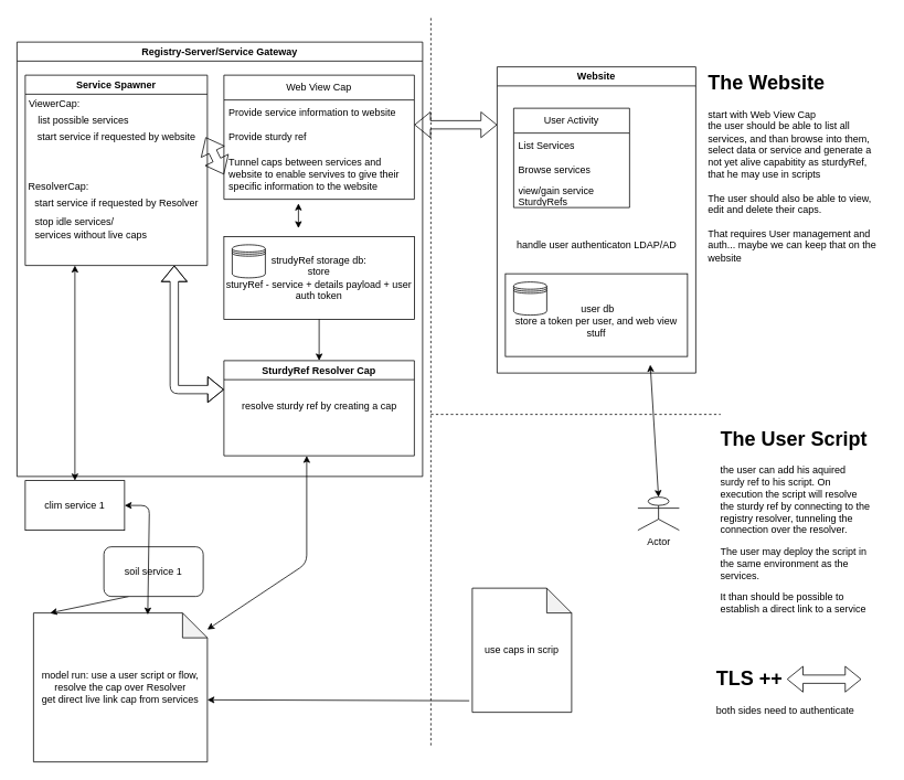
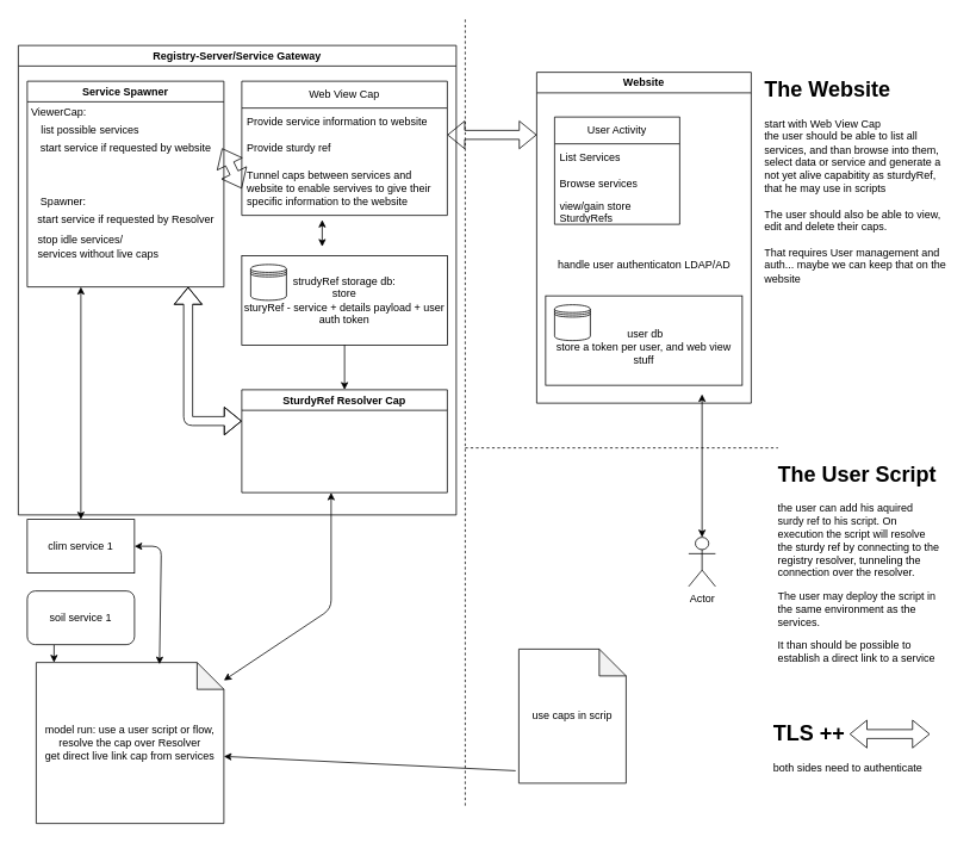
  <mxCell id="0" />
  <mxCell id="1" parent="0" />
  <mxCell id="2" value="Website" style="swimlane;whiteSpace=wrap;html=1;" vertex="1" parent="1"><mxGeometry x="600" y="80" width="240" height="370" as="geometry" /></mxCell>
  <mxCell id="3" value="User Activity" style="swimlane;fontStyle=0;childLayout=stackLayout;horizontal=1;startSize=30;horizontalStack=0;resizeParent=1;resizeParentMax=0;resizeLast=0;collapsible=1;marginBottom=0;whiteSpace=wrap;html=1;" vertex="1" parent="2"><mxGeometry x="20" y="50" width="140" height="120" as="geometry" /></mxCell>
  <mxCell id="4" value="List Services" style="text;strokeColor=none;fillColor=none;align=left;verticalAlign=middle;spacingLeft=4;spacingRight=4;overflow=hidden;points=[[0,0.5],[1,0.5]];portConstraint=eastwest;rotatable=0;whiteSpace=wrap;html=1;" vertex="1" parent="3"><mxGeometry y="30" width="140" height="30" as="geometry" /></mxCell>
  <mxCell id="5" value="Browse services" style="text;strokeColor=none;fillColor=none;align=left;verticalAlign=middle;spacingLeft=4;spacingRight=4;overflow=hidden;points=[[0,0.5],[1,0.5]];portConstraint=eastwest;rotatable=0;whiteSpace=wrap;html=1;" vertex="1" parent="3"><mxGeometry y="60" width="140" height="30" as="geometry" /></mxCell>
- <mxCell id="6" value="view/gain service SturdyRefs" style="text;strokeColor=none;fillColor=none;align=left;verticalAlign=middle;spacingLeft=4;spacingRight=4;overflow=hidden;points=[[0,0.5],[1,0.5]];portConstraint=eastwest;rotatable=0;whiteSpace=wrap;html=1;" vertex="1" parent="3"><mxGeometry y="90" width="140" height="30" as="geometry" /></mxCell>
+ <mxCell id="6" value="view/gain store SturdyRefs" style="text;strokeColor=none;fillColor=none;align=left;verticalAlign=middle;spacingLeft=4;spacingRight=4;overflow=hidden;points=[[0,0.5],[1,0.5]];portConstraint=eastwest;rotatable=0;whiteSpace=wrap;html=1;" vertex="1" parent="3"><mxGeometry y="90" width="140" height="30" as="geometry" /></mxCell>
  <mxCell id="7" value="handle user authenticaton LDAP/AD" style="text;html=1;align=center;verticalAlign=middle;resizable=0;points=[];autosize=1;strokeColor=none;fillColor=none;" vertex="1" parent="2"><mxGeometry x="10" y="200" width="220" height="30" as="geometry" /></mxCell>
  <mxCell id="8" value="&lt;br&gt;&amp;nbsp;user db&lt;br&gt;store a token per user, and web view stuff" style="rounded=0;whiteSpace=wrap;html=1;" vertex="1" parent="2"><mxGeometry x="10" y="250" width="220" height="100" as="geometry" /></mxCell>
  <mxCell id="9" value="" style="shape=datastore;whiteSpace=wrap;html=1;" vertex="1" parent="2"><mxGeometry x="20" y="260" width="40" height="40" as="geometry" /></mxCell>
  <mxCell id="10" value="Registry-Server/Service Gateway" style="swimlane;whiteSpace=wrap;html=1;" vertex="1" parent="1"><mxGeometry x="20" y="50" width="490" height="525" as="geometry" /></mxCell>
  <mxCell id="11" value="Web View Cap" style="swimlane;fontStyle=0;childLayout=stackLayout;horizontal=1;startSize=30;horizontalStack=0;resizeParent=1;resizeParentMax=0;resizeLast=0;collapsible=1;marginBottom=0;whiteSpace=wrap;html=1;" vertex="1" parent="10"><mxGeometry x="250" y="40" width="230" height="150" as="geometry" /></mxCell>
  <mxCell id="12" value="Provide service information to website&lt;br&gt;&lt;br&gt;Provide sturdy ref" style="text;strokeColor=none;fillColor=none;align=left;verticalAlign=middle;spacingLeft=4;spacingRight=4;overflow=hidden;points=[[0,0.5],[1,0.5]];portConstraint=eastwest;rotatable=0;whiteSpace=wrap;html=1;" vertex="1" parent="11"><mxGeometry y="30" width="230" height="60" as="geometry" /></mxCell>
  <mxCell id="13" value="Tunnel caps between services and website to enable servives to give their specific information to the website" style="text;strokeColor=none;fillColor=none;align=left;verticalAlign=middle;spacingLeft=4;spacingRight=4;overflow=hidden;points=[[0,0.5],[1,0.5]];portConstraint=eastwest;rotatable=0;whiteSpace=wrap;html=1;" vertex="1" parent="11"><mxGeometry y="90" width="230" height="60" as="geometry" /></mxCell>
  <mxCell id="14" value="" style="endArrow=classic;startArrow=classic;html=1;" edge="1" parent="11"><mxGeometry width="50" height="50" relative="1" as="geometry"><mxPoint x="90" y="185" as="sourcePoint" /><mxPoint x="90" y="155" as="targetPoint" /></mxGeometry></mxCell>
  <mxCell id="15" value="strudyRef storage db:&lt;br&gt;store&lt;br&gt;sturyRef - service + details payload + user auth token" style="rounded=0;whiteSpace=wrap;html=1;" vertex="1" parent="10"><mxGeometry x="250" y="235" width="230" height="100" as="geometry" /></mxCell>
  <mxCell id="16" value="SturdyRef Resolver Cap" style="swimlane;whiteSpace=wrap;html=1;" vertex="1" parent="10"><mxGeometry x="250" y="385" width="230" height="115" as="geometry" /></mxCell>
- <mxCell id="17" value="resolve sturdy ref by creating a cap" style="text;html=1;align=center;verticalAlign=middle;resizable=0;points=[];autosize=1;strokeColor=none;fillColor=none;" vertex="1" parent="16"><mxGeometry x="10" y="40" width="210" height="30" as="geometry" /></mxCell>
  <mxCell id="18" value="" style="shape=datastore;whiteSpace=wrap;html=1;" vertex="1" parent="10"><mxGeometry x="260" y="245" width="40" height="40" as="geometry" /></mxCell>
  <mxCell id="19" value="" style="endArrow=classic;html=1;exitX=0.5;exitY=1;exitDx=0;exitDy=0;" edge="1" parent="10" source="15" target="16"><mxGeometry width="50" height="50" relative="1" as="geometry"><mxPoint x="470" y="305" as="sourcePoint" /><mxPoint x="520" y="255" as="targetPoint" /></mxGeometry></mxCell>
  <mxCell id="20" value="Service Spawner" style="swimlane;whiteSpace=wrap;html=1;" vertex="1" parent="10"><mxGeometry x="10" y="40" width="220" height="230" as="geometry" /></mxCell>
  <mxCell id="21" value="list possible services" style="text;html=1;align=center;verticalAlign=middle;resizable=0;points=[];autosize=1;strokeColor=none;fillColor=none;" vertex="1" parent="20"><mxGeometry x="5" y="40" width="130" height="30" as="geometry" /></mxCell>
  <mxCell id="22" value="start service if requested by Resolver" style="text;html=1;align=center;verticalAlign=middle;resizable=0;points=[];autosize=1;strokeColor=none;fillColor=none;" vertex="1" parent="20"><mxGeometry y="140" width="220" height="30" as="geometry" /></mxCell>
  <mxCell id="23" value="stop idle services/&amp;nbsp; &lt;br&gt;services without live caps" style="text;html=1;align=left;verticalAlign=middle;resizable=0;points=[];autosize=1;strokeColor=none;fillColor=none;" vertex="1" parent="20"><mxGeometry x="10" y="165" width="160" height="40" as="geometry" /></mxCell>
  <mxCell id="24" value="ViewerCap:" style="text;html=1;align=center;verticalAlign=middle;resizable=0;points=[];autosize=1;strokeColor=none;fillColor=none;" vertex="1" parent="20"><mxGeometry x="-10" y="20" width="90" height="30" as="geometry" /></mxCell>
  <mxCell id="25" value="start service if requested by website" style="text;html=1;align=center;verticalAlign=middle;resizable=0;points=[];autosize=1;strokeColor=none;fillColor=none;" vertex="1" parent="20"><mxGeometry x="5" y="60" width="210" height="30" as="geometry" /></mxCell>
- <mxCell id="26" value="ResolverCap:" style="text;html=1;align=center;verticalAlign=middle;resizable=0;points=[];autosize=1;strokeColor=none;fillColor=none;" vertex="1" parent="20"><mxGeometry x="-10" y="120" width="100" height="30" as="geometry" /></mxCell>
+ <mxCell id="26" value="Spawner:" style="text;html=1;align=center;verticalAlign=middle;resizable=0;points=[];autosize=1;strokeColor=none;fillColor=none;" vertex="1" parent="20"><mxGeometry x="-10" y="120" width="100" height="30" as="geometry" /></mxCell>
  <mxCell id="27" value="" style="shape=flexArrow;endArrow=classic;startArrow=classic;html=1;exitX=1.014;exitY=0.5;exitDx=0;exitDy=0;exitPerimeter=0;entryX=0;entryY=0.5;entryDx=0;entryDy=0;" edge="1" parent="10" source="25" target="13"><mxGeometry width="100" height="100" relative="1" as="geometry"><mxPoint x="470" y="320" as="sourcePoint" /><mxPoint x="570" y="220" as="targetPoint" /></mxGeometry></mxCell>
  <mxCell id="28" value="" style="shape=flexArrow;endArrow=classic;startArrow=classic;html=1;" edge="1" parent="10"><mxGeometry width="100" height="100" relative="1" as="geometry"><mxPoint x="190" y="270" as="sourcePoint" /><mxPoint x="250" y="420" as="targetPoint" /><Array as="points"><mxPoint x="190" y="420" /></Array></mxGeometry></mxCell>
  <mxCell id="29" value="" style="endArrow=none;dashed=1;html=1;" edge="1" parent="1"><mxGeometry width="50" height="50" relative="1" as="geometry"><mxPoint x="520" y="900" as="sourcePoint" /><mxPoint x="520" y="20" as="targetPoint" /></mxGeometry></mxCell>
  <mxCell id="30" value="" style="endArrow=none;dashed=1;html=1;" edge="1" parent="1"><mxGeometry width="50" height="50" relative="1" as="geometry"><mxPoint x="520" y="500" as="sourcePoint" /><mxPoint x="870" y="500" as="targetPoint" /></mxGeometry></mxCell>
- <mxCell id="31" value="Actor" style="shape=umlActor;verticalLabelPosition=bottom;verticalAlign=top;html=1;outlineConnect=0;" vertex="1" parent="1"><mxGeometry x="770" y="600" width="50" height="40" as="geometry" /></mxCell>
- <mxCell id="32" value="use caps in scrip" style="shape=note;whiteSpace=wrap;html=1;backgroundOutline=1;darkOpacity=0.05;" vertex="1" parent="1"><mxGeometry x="570" y="710" width="120" height="150" as="geometry" /></mxCell>
+ <mxCell id="31" value="Actor" style="shape=umlActor;verticalLabelPosition=bottom;verticalAlign=top;html=1;outlineConnect=0;" vertex="1" parent="1"><mxGeometry x="770" y="600" width="30" height="55" as="geometry" /></mxCell>
+ <mxCell id="32" value="use caps in scrip" style="shape=note;whiteSpace=wrap;html=1;backgroundOutline=1;darkOpacity=0.05;" vertex="1" parent="1"><mxGeometry x="580" y="725" width="120" height="150" as="geometry" /></mxCell>
  <mxCell id="33" value="" style="endArrow=classic;startArrow=classic;html=1;exitX=0.5;exitY=0;exitDx=0;exitDy=0;exitPerimeter=0;" edge="1" parent="1" source="31"><mxGeometry width="50" height="50" relative="1" as="geometry"><mxPoint x="520" y="500" as="sourcePoint" /><mxPoint x="785" y="440" as="targetPoint" /></mxGeometry></mxCell>
  <mxCell id="34" value="model run: use a user script or flow,&lt;br&gt;resolve the cap over Resolver&lt;br&gt;get direct live link cap from services" style="shape=note;whiteSpace=wrap;html=1;backgroundOutline=1;darkOpacity=0.05;" vertex="1" parent="1"><mxGeometry x="40" y="740" width="210" height="180" as="geometry" /></mxCell>
  <mxCell id="35" value="&lt;h1&gt;The Website&lt;/h1&gt;&lt;div&gt;start with Web View Cap&lt;/div&gt;&lt;div&gt;the user should be able to list all services, and than browse into them, select data or service and generate a not yet alive capabitity as sturdyRef, that he may use in scripts&lt;/div&gt;&lt;div&gt;&lt;br&gt;&lt;/div&gt;&lt;div&gt;The user should also be able to view, edit and delete their caps.&lt;/div&gt;&lt;div&gt;&lt;br&gt;&lt;/div&gt;&lt;div&gt;That requires User management and auth... maybe we can keep that on the website&lt;/div&gt;&lt;div&gt;&lt;br&gt;&lt;/div&gt;" style="text;html=1;strokeColor=none;fillColor=none;spacing=5;spacingTop=-20;whiteSpace=wrap;overflow=hidden;rounded=0;" vertex="1" parent="1"><mxGeometry x="850" y="80" width="220" height="260" as="geometry" /></mxCell>
  <mxCell id="36" value="&lt;h1&gt;The User Script&lt;/h1&gt;&lt;p&gt;the user can add his aquired surdy ref to his script. On execution the script will resolve the sturdy ref by connecting to the registry resolver, tunneling the connection over the resolver.&lt;/p&gt;&lt;p&gt;The user may deploy the script in the same environment as the services.&amp;nbsp;&lt;/p&gt;&lt;p&gt;It than should be possible to establish a direct link to a service&lt;/p&gt;" style="text;html=1;strokeColor=none;fillColor=none;spacing=5;spacingTop=-20;whiteSpace=wrap;overflow=hidden;rounded=0;" vertex="1" parent="1"><mxGeometry x="865" y="510" width="190" height="250" as="geometry" /></mxCell>
  <mxCell id="37" value="" style="endArrow=classic;html=1;entryX=0;entryY=0;entryDx=210;entryDy=105;entryPerimeter=0;exitX=-0.03;exitY=0.907;exitDx=0;exitDy=0;exitPerimeter=0;" edge="1" parent="1" source="32" target="34"><mxGeometry width="50" height="50" relative="1" as="geometry"><mxPoint x="490" y="370" as="sourcePoint" /><mxPoint x="540" y="320" as="targetPoint" /></mxGeometry></mxCell>
  <mxCell id="38" value="" style="endArrow=classic;html=1;entryX=0.095;entryY=0;entryDx=0;entryDy=0;entryPerimeter=0;exitX=0.25;exitY=1;exitDx=0;exitDy=0;" edge="1" parent="1" source="42" target="34"><mxGeometry width="50" height="50" relative="1" as="geometry"><mxPoint x="490" y="360" as="sourcePoint" /><mxPoint x="540" y="310" as="targetPoint" /></mxGeometry></mxCell>
  <mxCell id="39" value="" style="endArrow=classic;startArrow=classic;html=1;" edge="1" parent="1" source="34"><mxGeometry width="50" height="50" relative="1" as="geometry"><mxPoint x="490" y="350" as="sourcePoint" /><mxPoint x="370" y="550" as="targetPoint" /><Array as="points"><mxPoint x="370" y="680" /></Array></mxGeometry></mxCell>
  <mxCell id="40" value="" style="shape=flexArrow;endArrow=classic;startArrow=classic;html=1;" edge="1" parent="1" source="12"><mxGeometry width="100" height="100" relative="1" as="geometry"><mxPoint x="460" y="370" as="sourcePoint" /><mxPoint x="600" y="150" as="targetPoint" /></mxGeometry></mxCell>
  <mxCell id="41" value="clim service 1" style="whiteSpace=wrap;html=1;rounded=0;" vertex="1" parent="1"><mxGeometry x="30" y="580" width="120" height="60" as="geometry" /></mxCell>
- <mxCell id="42" value="soil service 1" style="rounded=1;whiteSpace=wrap;html=1;" vertex="1" parent="1"><mxGeometry x="125" y="660" width="120" height="60" as="geometry" /></mxCell>
+ <mxCell id="42" value="soil service 1" style="rounded=1;whiteSpace=wrap;html=1;" vertex="1" parent="1"><mxGeometry x="30" y="660" width="120" height="60" as="geometry" /></mxCell>
  <mxCell id="43" value="" style="endArrow=classic;startArrow=classic;html=1;exitX=1;exitY=0.5;exitDx=0;exitDy=0;entryX=0.657;entryY=0.011;entryDx=0;entryDy=0;entryPerimeter=0;" edge="1" parent="1" source="41" target="34"><mxGeometry width="50" height="50" relative="1" as="geometry"><mxPoint x="370" y="540" as="sourcePoint" /><mxPoint x="420" y="490" as="targetPoint" /><Array as="points"><mxPoint x="180" y="610" /></Array></mxGeometry></mxCell>
  <mxCell id="44" value="" style="endArrow=classic;startArrow=classic;html=1;exitX=0.5;exitY=0;exitDx=0;exitDy=0;" edge="1" parent="1" source="41"><mxGeometry width="50" height="50" relative="1" as="geometry"><mxPoint x="370" y="540" as="sourcePoint" /><mxPoint x="90" y="320" as="targetPoint" /></mxGeometry></mxCell>
  <mxCell id="45" value="&lt;h1&gt;TLS ++&lt;/h1&gt;&lt;div&gt;both sides need to authenticate&lt;/div&gt;" style="text;html=1;strokeColor=none;fillColor=none;spacing=5;spacingTop=-20;whiteSpace=wrap;overflow=hidden;rounded=0;" vertex="1" parent="1"><mxGeometry x="860" y="800" width="190" height="120" as="geometry" /></mxCell>
  <mxCell id="46" value="" style="shape=flexArrow;endArrow=classic;startArrow=classic;html=1;" edge="1" parent="1"><mxGeometry width="100" height="100" relative="1" as="geometry"><mxPoint x="950" y="820" as="sourcePoint" /><mxPoint x="1040" y="820" as="targetPoint" /></mxGeometry></mxCell>
